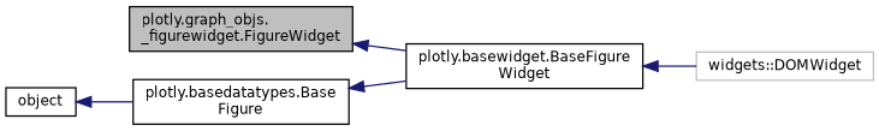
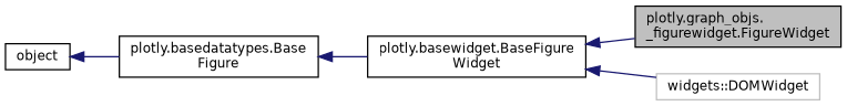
  digraph {
    rankdir=LR
    node [color=black fillcolor=white fontname=Helvetica fontsize=10 shape=record style=filled]
    edge [color=midnightblue dir=back fontname=Helvetica fontsize=10 labelfontname=Helvetica labelfontsize=10 style=solid]
    n1 [fillcolor=grey75 fontcolor=black height=0.2 label="plotly.graph_objs.\l_figurewidget.FigureWidget" width=0.4]
    n2 [height=0.2 label="plotly.basewidget.BaseFigure\lWidget" width=0.4]
    n3 [color=grey75 height=0.2 label="widgets::DOMWidget" width=0.4]
    n4 [height=0.2 label="plotly.basedatatypes.Base\lFigure" width=0.4]
    n5 [height=0.2 label=object width=0.4]
-   n1 -> n2
+   n2 -> n1
    n2 -> n3
    n4 -> n2
    n5 -> n4
  }
